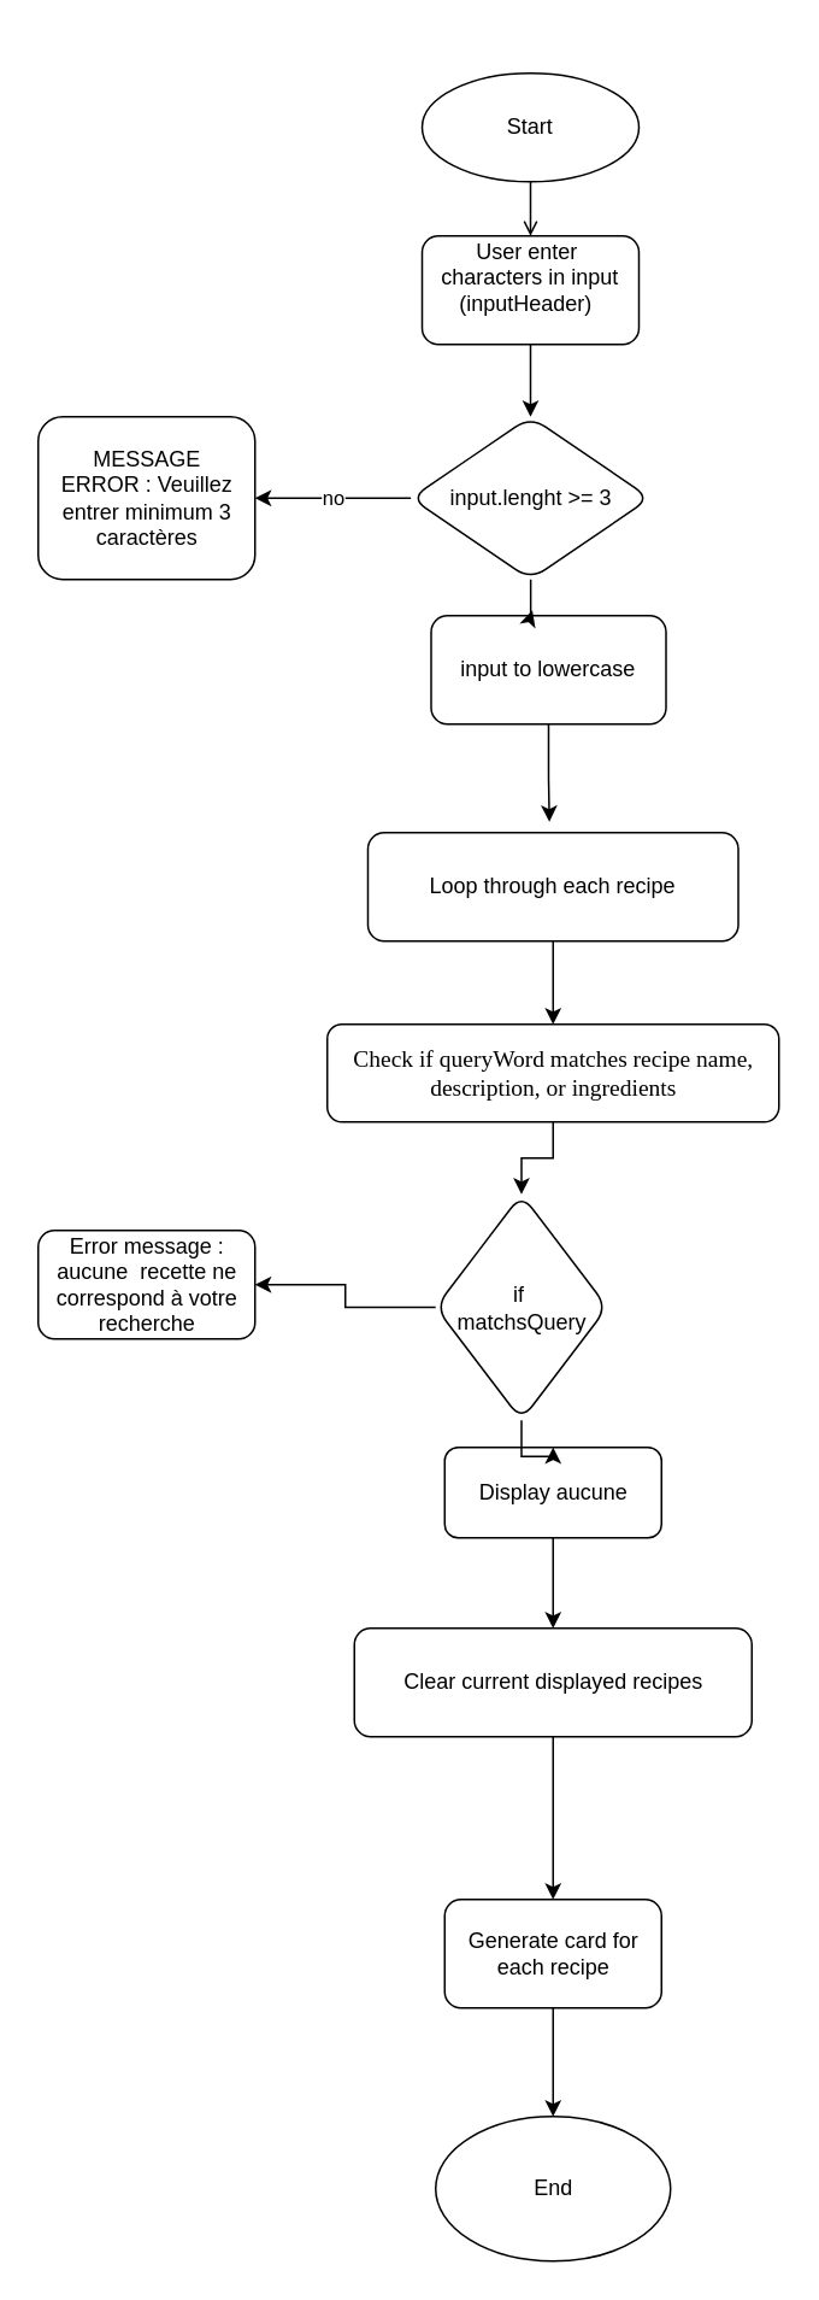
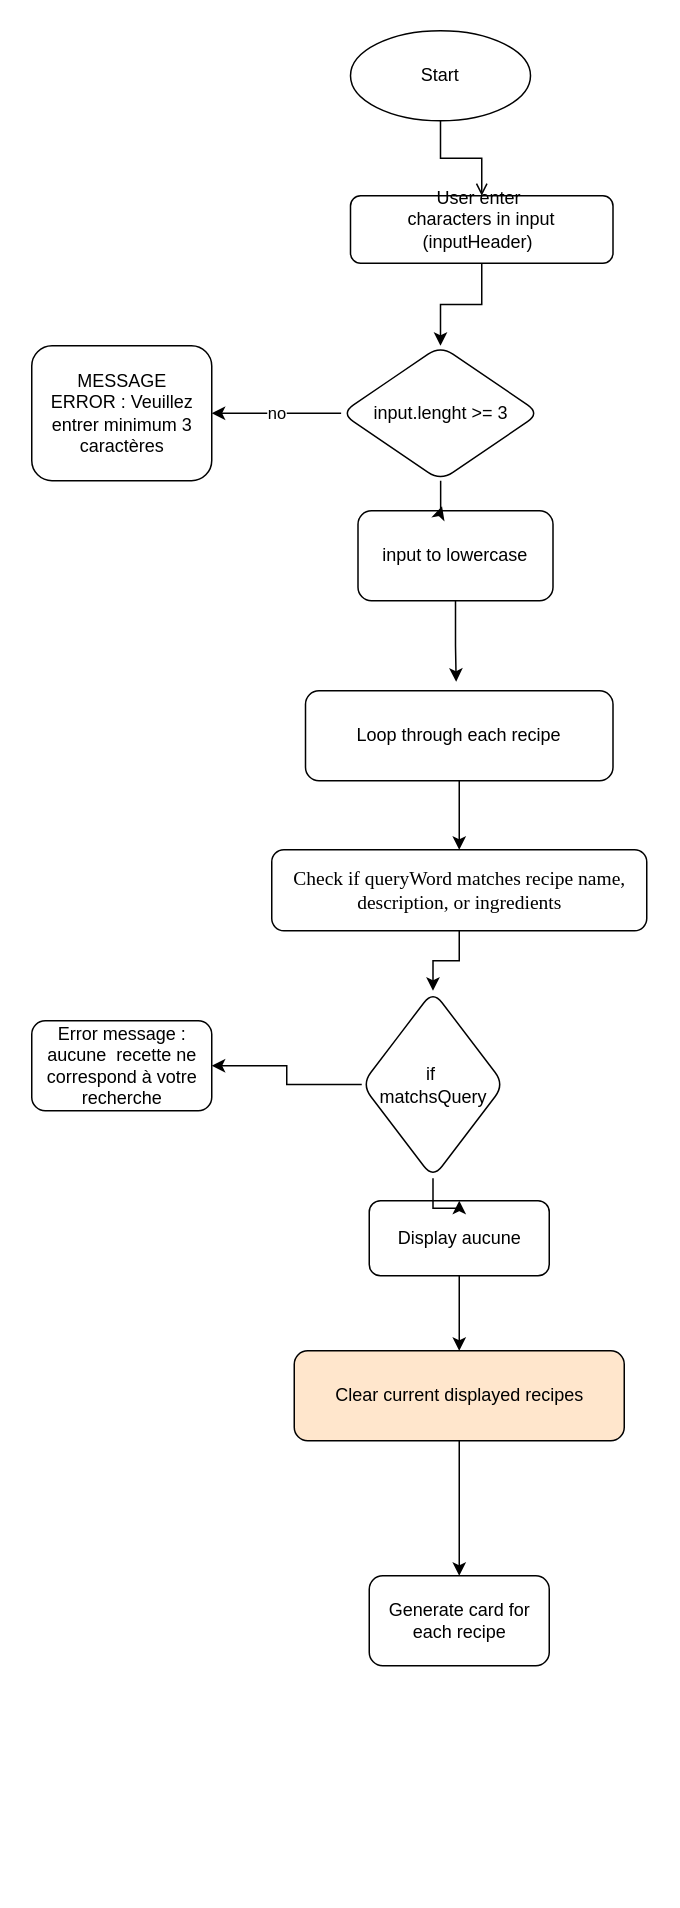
  <mxCell id="0" />
  <mxCell id="1" parent="0" />
  <mxCell id="2" style="edgeStyle=orthogonalEdgeStyle;rounded=0;orthogonalLoop=1;jettySize=auto;html=1;entryX=0.5;entryY=0;entryDx=0;entryDy=0;" edge="1" parent="1" source="3" target="8"><mxGeometry relative="1" as="geometry" /></mxCell>
- <mxCell id="3" value="User enter&amp;nbsp;&lt;div&gt;characters in input&lt;/div&gt;&lt;div style=&quot;text-align: start;&quot;&gt;&amp;nbsp; &amp;nbsp;(inputHeader)&lt;/div&gt;&lt;div&gt;&lt;br&gt;&lt;/div&gt;" style="rounded=1;whiteSpace=wrap;html=1;" vertex="1" parent="1"><mxGeometry x="233" y="130" width="120" height="60" as="geometry" /></mxCell>
+ <mxCell id="3" value="User enter&amp;nbsp;&lt;div&gt;characters in input&lt;/div&gt;&lt;div style=&quot;text-align: start;&quot;&gt;&amp;nbsp; &amp;nbsp;(inputHeader)&lt;/div&gt;&lt;div&gt;&lt;br&gt;&lt;/div&gt;" style="rounded=1;whiteSpace=wrap;html=1;" vertex="1" parent="1"><mxGeometry x="233" y="130" width="175" height="45" as="geometry" /></mxCell>
  <mxCell id="4" value="&lt;div&gt;MESSAGE&lt;/div&gt;ERROR : Veuillez entrer minimum 3 caractères" style="rounded=1;whiteSpace=wrap;html=1;" vertex="1" parent="1"><mxGeometry x="20.5" y="230" width="120" height="90" as="geometry" /></mxCell>
  <mxCell id="5" style="edgeStyle=orthogonalEdgeStyle;rounded=0;orthogonalLoop=1;jettySize=auto;html=1;entryX=0.5;entryY=0;entryDx=0;entryDy=0;endArrow=open;" edge="1" parent="1" source="6" target="3"><mxGeometry relative="1" as="geometry" /></mxCell>
- <mxCell id="6" value="Start" style="ellipse;whiteSpace=wrap;html=1;" vertex="1" parent="1"><mxGeometry x="233" y="40" width="120" height="60" as="geometry" /></mxCell>
+ <mxCell id="6" value="Start" style="ellipse;whiteSpace=wrap;html=1;" vertex="1" parent="1"><mxGeometry x="233" y="20" width="120" height="60" as="geometry" /></mxCell>
  <mxCell id="7" value="no" style="edgeStyle=orthogonalEdgeStyle;rounded=0;orthogonalLoop=1;jettySize=auto;html=1;entryX=1;entryY=0.5;entryDx=0;entryDy=0;" edge="1" parent="1" source="8" target="4"><mxGeometry relative="1" as="geometry" /></mxCell>
  <mxCell id="8" value="&lt;div&gt;input.lenght &amp;gt;= 3&lt;br&gt;&lt;/div&gt;" style="rhombus;whiteSpace=wrap;html=1;rounded=1;" vertex="1" parent="1"><mxGeometry x="226.75" y="230" width="132.5" height="90" as="geometry" /></mxCell>
  <mxCell id="9" value="input to lowercase" style="rounded=1;whiteSpace=wrap;html=1;" vertex="1" parent="1"><mxGeometry x="238" y="340" width="130" height="60" as="geometry" /></mxCell>
  <mxCell id="10" style="edgeStyle=orthogonalEdgeStyle;rounded=0;orthogonalLoop=1;jettySize=auto;html=1;entryX=0.5;entryY=0;entryDx=0;entryDy=0;" edge="1" parent="1" source="11" target="17"><mxGeometry relative="1" as="geometry" /></mxCell>
  <mxCell id="11" value="Display aucune" style="rounded=1;whiteSpace=wrap;html=1;" vertex="1" parent="1"><mxGeometry x="245.5" y="800" width="120" height="50" as="geometry" /></mxCell>
  <mxCell id="12" style="edgeStyle=orthogonalEdgeStyle;rounded=0;orthogonalLoop=1;jettySize=auto;html=1;entryX=0.5;entryY=0;entryDx=0;entryDy=0;" edge="1" parent="1" source="13" target="15"><mxGeometry relative="1" as="geometry" /></mxCell>
  <mxCell id="13" value="Loop through each recipe" style="whiteSpace=wrap;html=1;rounded=1;" vertex="1" parent="1"><mxGeometry x="203" y="460" width="205" height="60" as="geometry" /></mxCell>
  <mxCell id="14" style="edgeStyle=orthogonalEdgeStyle;rounded=0;orthogonalLoop=1;jettySize=auto;html=1;entryX=0.5;entryY=0;entryDx=0;entryDy=0;" edge="1" parent="1" source="15" target="23"><mxGeometry relative="1" as="geometry" /></mxCell>
  <mxCell id="15" value="&lt;p style=&quot;margin: 0px; font-style: normal; font-variant-caps: normal; font-stretch: normal; font-size: 13px; line-height: normal; font-family: &amp;quot;.AppleSystemUIFontMonospaced&amp;quot;; font-size-adjust: none; font-kerning: auto; font-variant-alternates: normal; font-variant-ligatures: normal; font-variant-numeric: normal; font-variant-east-asian: normal; font-variant-position: normal; font-variant-emoji: normal; font-feature-settings: normal; font-optical-sizing: auto; font-variation-settings: normal;&quot;&gt;Check if queryWord matches recipe name, description, or ingredients&lt;/p&gt;" style="whiteSpace=wrap;html=1;rounded=1;" vertex="1" parent="1"><mxGeometry x="180.5" y="566" width="250" height="54" as="geometry" /></mxCell>
  <mxCell id="16" value="" style="edgeStyle=orthogonalEdgeStyle;rounded=0;orthogonalLoop=1;jettySize=auto;html=1;" edge="1" parent="1" source="17" target="19"><mxGeometry relative="1" as="geometry" /></mxCell>
- <mxCell id="17" value="Clear current displayed recipes" style="rounded=1;whiteSpace=wrap;html=1;" vertex="1" parent="1"><mxGeometry x="195.5" y="900" width="220" height="60" as="geometry" /></mxCell>
- <mxCell id="18" style="edgeStyle=orthogonalEdgeStyle;rounded=0;orthogonalLoop=1;jettySize=auto;html=1;entryX=0.5;entryY=0;entryDx=0;entryDy=0;" edge="1" parent="1" source="19" target="20"><mxGeometry relative="1" as="geometry" /></mxCell>
+ <mxCell id="17" value="Clear current displayed recipes" style="rounded=1;whiteSpace=wrap;html=1;fillColor=#ffe6cc;" vertex="1" parent="1"><mxGeometry x="195.5" y="900" width="220" height="60" as="geometry" /></mxCell>
  <mxCell id="19" value="Generate card for&lt;div&gt;each recipe&lt;/div&gt;" style="rounded=1;whiteSpace=wrap;html=1;" vertex="1" parent="1"><mxGeometry x="245.5" y="1050" width="120" height="60" as="geometry" /></mxCell>
- <mxCell id="20" value="End" style="ellipse;whiteSpace=wrap;html=1;rounded=1;" vertex="1" parent="1"><mxGeometry x="240.5" y="1170" width="130" height="80" as="geometry" /></mxCell>
  <mxCell id="21" value="" style="edgeStyle=orthogonalEdgeStyle;rounded=0;orthogonalLoop=1;jettySize=auto;html=1;" edge="1" parent="1" source="23" target="24"><mxGeometry relative="1" as="geometry" /></mxCell>
  <mxCell id="22" style="edgeStyle=orthogonalEdgeStyle;rounded=0;orthogonalLoop=1;jettySize=auto;html=1;entryX=0.5;entryY=0;entryDx=0;entryDy=0;" edge="1" parent="1" source="23" target="11"><mxGeometry relative="1" as="geometry" /></mxCell>
  <mxCell id="23" value="if&amp;nbsp;&lt;div&gt;matchsQuery&lt;/div&gt;" style="rhombus;whiteSpace=wrap;html=1;rounded=1;" vertex="1" parent="1"><mxGeometry x="240.5" y="660" width="95" height="125" as="geometry" /></mxCell>
  <mxCell id="24" value="Error message : aucune &amp;nbsp;recette ne correspond à votre recherche" style="rounded=1;whiteSpace=wrap;html=1;" vertex="1" parent="1"><mxGeometry x="20.5" y="680" width="120" height="60" as="geometry" /></mxCell>
  <mxCell id="25" style="edgeStyle=orthogonalEdgeStyle;rounded=0;orthogonalLoop=1;jettySize=auto;html=1;entryX=0.431;entryY=-0.05;entryDx=0;entryDy=0;entryPerimeter=0;" edge="1" parent="1" source="8" target="9"><mxGeometry relative="1" as="geometry" /></mxCell>
  <mxCell id="26" style="edgeStyle=orthogonalEdgeStyle;rounded=0;orthogonalLoop=1;jettySize=auto;html=1;entryX=0.49;entryY=-0.1;entryDx=0;entryDy=0;entryPerimeter=0;" edge="1" parent="1" source="9" target="13"><mxGeometry relative="1" as="geometry" /></mxCell>
